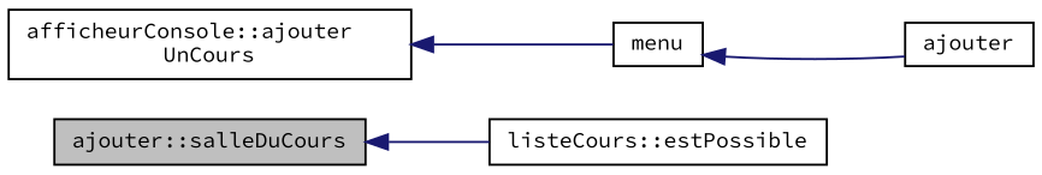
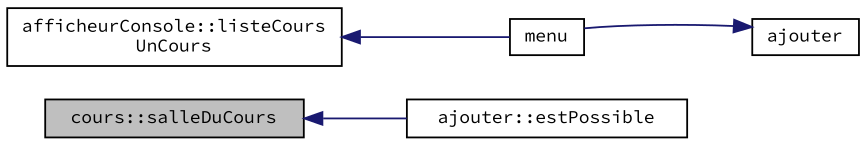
  digraph {
    fontname="Source Code Pro"
    rankdir=LR
    node [color=black fillcolor=white fontname="Source Code Pro" fontsize=10 shape=record style=filled]
    edge [color=midnightblue dir=back fontname="Source Code Pro" fontsize=10 labelfontname=Helvetica labelfontsize=10 style=solid]
-   n1 [fillcolor=grey75 fontcolor=black height=0.2 label="ajouter::salleDuCours" width=0.4]
-   n2 [height=0.2 label="listeCours::estPossible" width=0.4]
-   n3 [height=0.2 label="afficheurConsole::ajouter\lUnCours" width=0.4]
+   n1 [fillcolor=grey75 fontcolor=black height=0.2 label="cours::salleDuCours" width=0.4]
+   n2 [height=0.2 label="ajouter::estPossible" width=0.4]
+   n3 [height=0.2 label="afficheurConsole::listeCours\lUnCours" width=0.4]
    n4 [height=0.2 label=menu width=0.4]
    n5 [height=0.2 label=ajouter width=0.4]
    n1 -> n2
    n3 -> n4
-   n4 -> n5
+   n5 -> n4
  }
